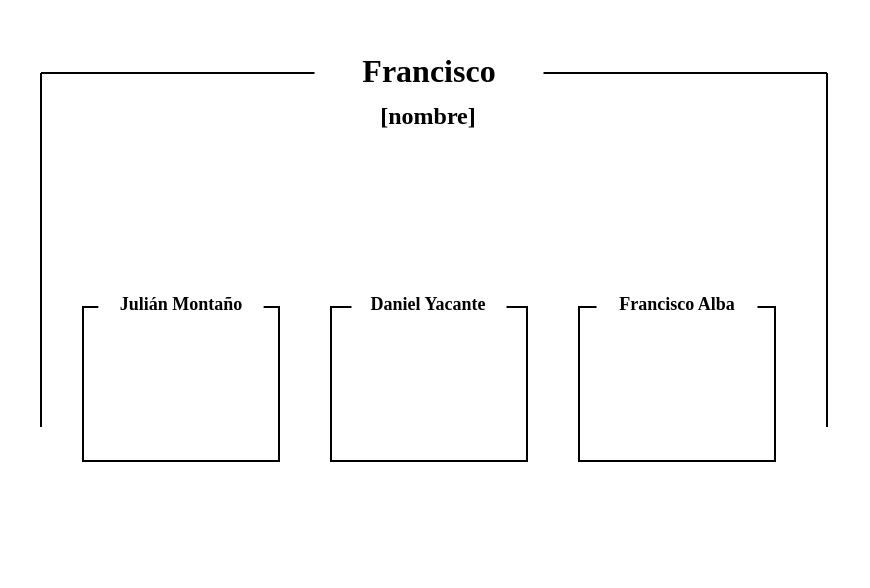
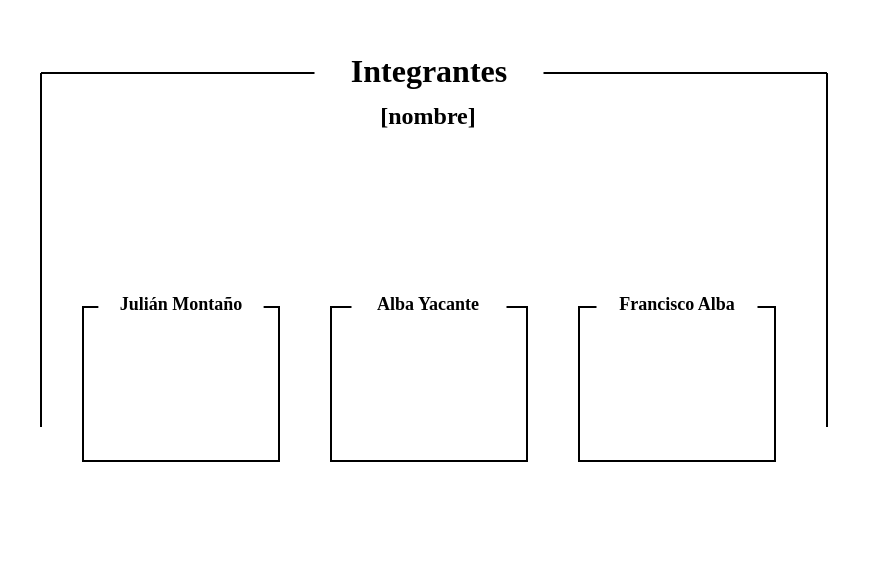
  <mxCell id="0" />
  <mxCell id="1" parent="0" />
  <mxCell id="2" value="" style="rounded=0;whiteSpace=wrap;html=1;strokeColor=none;" vertex="1" parent="1"><mxGeometry x="20" y="36" width="393" height="236" as="geometry" /></mxCell>
  <mxCell id="3" value="" style="endArrow=none;html=1;rounded=0;fontSize=12;startSize=8;endSize=8;curved=1;snapToPoint=1;exitX=0;exitY=0;exitDx=0;exitDy=0;entryX=1;entryY=0;entryDx=0;entryDy=0;elbow=horizontal;" edge="1" parent="1" source="2" target="2"><mxGeometry width="50" height="50" relative="1" as="geometry"><mxPoint x="75" y="-2" as="sourcePoint" /><mxPoint x="359" y="-2" as="targetPoint" /></mxGeometry></mxCell>
  <mxCell id="4" value="" style="endArrow=none;html=1;rounded=0;fontSize=12;startSize=8;endSize=8;curved=1;snapToPoint=1;entryX=0;entryY=0;entryDx=0;entryDy=0;exitX=0;exitY=0.75;exitDx=0;exitDy=0;" edge="1" parent="1" source="2" target="2"><mxGeometry width="50" height="50" relative="1" as="geometry"><mxPoint x="-20" y="106" as="sourcePoint" /><mxPoint x="20" y="34" as="targetPoint" /></mxGeometry></mxCell>
  <mxCell id="5" value="" style="endArrow=none;html=1;rounded=0;fontSize=12;startSize=8;endSize=8;curved=1;snapToPoint=1;entryX=0;entryY=0;entryDx=0;entryDy=0;exitX=0;exitY=0.75;exitDx=0;exitDy=0;" edge="1" parent="1"><mxGeometry width="50" height="50" relative="1" as="geometry"><mxPoint x="413" y="213" as="sourcePoint" /><mxPoint x="413" y="36" as="targetPoint" /></mxGeometry></mxCell>
  <mxCell id="6" value="" style="rounded=0;whiteSpace=wrap;html=1;" vertex="1" parent="1"><mxGeometry x="41" y="153" width="98" height="77" as="geometry" /></mxCell>
  <mxCell id="7" value="" style="rounded=0;whiteSpace=wrap;html=1;" vertex="1" parent="1"><mxGeometry x="165" y="153" width="98" height="77" as="geometry" /></mxCell>
  <mxCell id="8" value="" style="rounded=0;whiteSpace=wrap;html=1;" vertex="1" parent="1"><mxGeometry x="289" y="153" width="98" height="77" as="geometry" /></mxCell>
- <mxCell id="9" value="Francisco" style="text;html=1;align=center;verticalAlign=middle;whiteSpace=wrap;rounded=0;fontSize=16;fillColor=default;fontFamily=Verdana;fontStyle=1" vertex="1" parent="1"><mxGeometry x="156.75" y="20" width="114.5" height="30" as="geometry" /></mxCell>
+ <mxCell id="9" value="Integrantes" style="text;html=1;align=center;verticalAlign=middle;whiteSpace=wrap;rounded=0;fontSize=16;fillColor=default;fontFamily=Verdana;fontStyle=1" vertex="1" parent="1"><mxGeometry x="156.75" y="20" width="114.5" height="30" as="geometry" /></mxCell>
  <mxCell id="10" value="Julián Montaño" style="text;html=1;align=center;verticalAlign=middle;whiteSpace=wrap;rounded=0;fontSize=9;fillColor=default;fontFamily=Verdana;fontStyle=1" vertex="1" parent="1"><mxGeometry x="48.68" y="143" width="82.63" height="18" as="geometry" /></mxCell>
  <mxCell id="11" style="edgeStyle=none;curved=1;rounded=0;orthogonalLoop=1;jettySize=auto;html=1;exitX=1;exitY=0.5;exitDx=0;exitDy=0;fontSize=12;startSize=8;endSize=8;" edge="1" parent="1" source="10" target="10"><mxGeometry relative="1" as="geometry" /></mxCell>
- <mxCell id="12" value="Daniel Yacante" style="text;html=1;align=center;verticalAlign=middle;whiteSpace=wrap;rounded=0;fontSize=9;fillColor=default;fontFamily=Verdana;fontStyle=1" vertex="1" parent="1"><mxGeometry x="175.25" y="143" width="77.5" height="18" as="geometry" /></mxCell>
+ <mxCell id="12" value="Alba Yacante" style="text;html=1;align=center;verticalAlign=middle;whiteSpace=wrap;rounded=0;fontSize=9;fillColor=default;fontFamily=Verdana;fontStyle=1" vertex="1" parent="1"><mxGeometry x="175.25" y="143" width="77.5" height="18" as="geometry" /></mxCell>
  <mxCell id="13" value="Francisco Alba" style="text;html=1;align=center;verticalAlign=middle;whiteSpace=wrap;rounded=0;fontSize=9;fillColor=default;fontFamily=Verdana;fontStyle=1" vertex="1" parent="1"><mxGeometry x="297.75" y="143" width="80.5" height="18" as="geometry" /></mxCell>
  <mxCell id="14" value="[nombre]" style="text;html=1;align=center;verticalAlign=middle;whiteSpace=wrap;rounded=0;fontSize=12;fontFamily=Verdana;fontStyle=1" vertex="1" parent="1"><mxGeometry x="180" y="43" width="68" height="30" as="geometry" /></mxCell>
